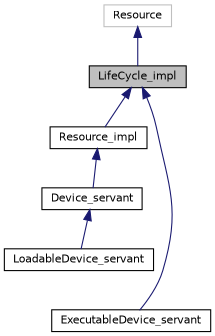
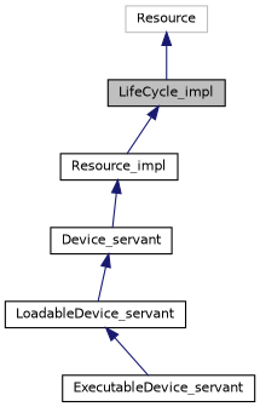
  digraph {
    node [color=black fillcolor=white fontname=Helvetica fontsize=10 shape=record style=filled]
    edge [color=midnightblue dir=back fontname=Helvetica fontsize=10 labelfontname=Helvetica labelfontsize=10 style=solid]
    n1 [fillcolor=grey75 fontcolor=black height=0.2 label=LifeCycle_impl width=0.4]
    n2 [height=0.2 label=Resource_impl width=0.4]
    n3 [height=0.2 label=Device_servant width=0.4]
    n4 [color=grey75 height=0.2 label=Resource width=0.4]
    n5 [height=0.2 label=LoadableDevice_servant width=0.4]
    n6 [height=0.2 label=ExecutableDevice_servant width=0.4]
    n1 -> n2
    n2 -> n3
    n3 -> n5
    n4 -> n1
-   n1 -> n6
+   n5 -> n6
  }
